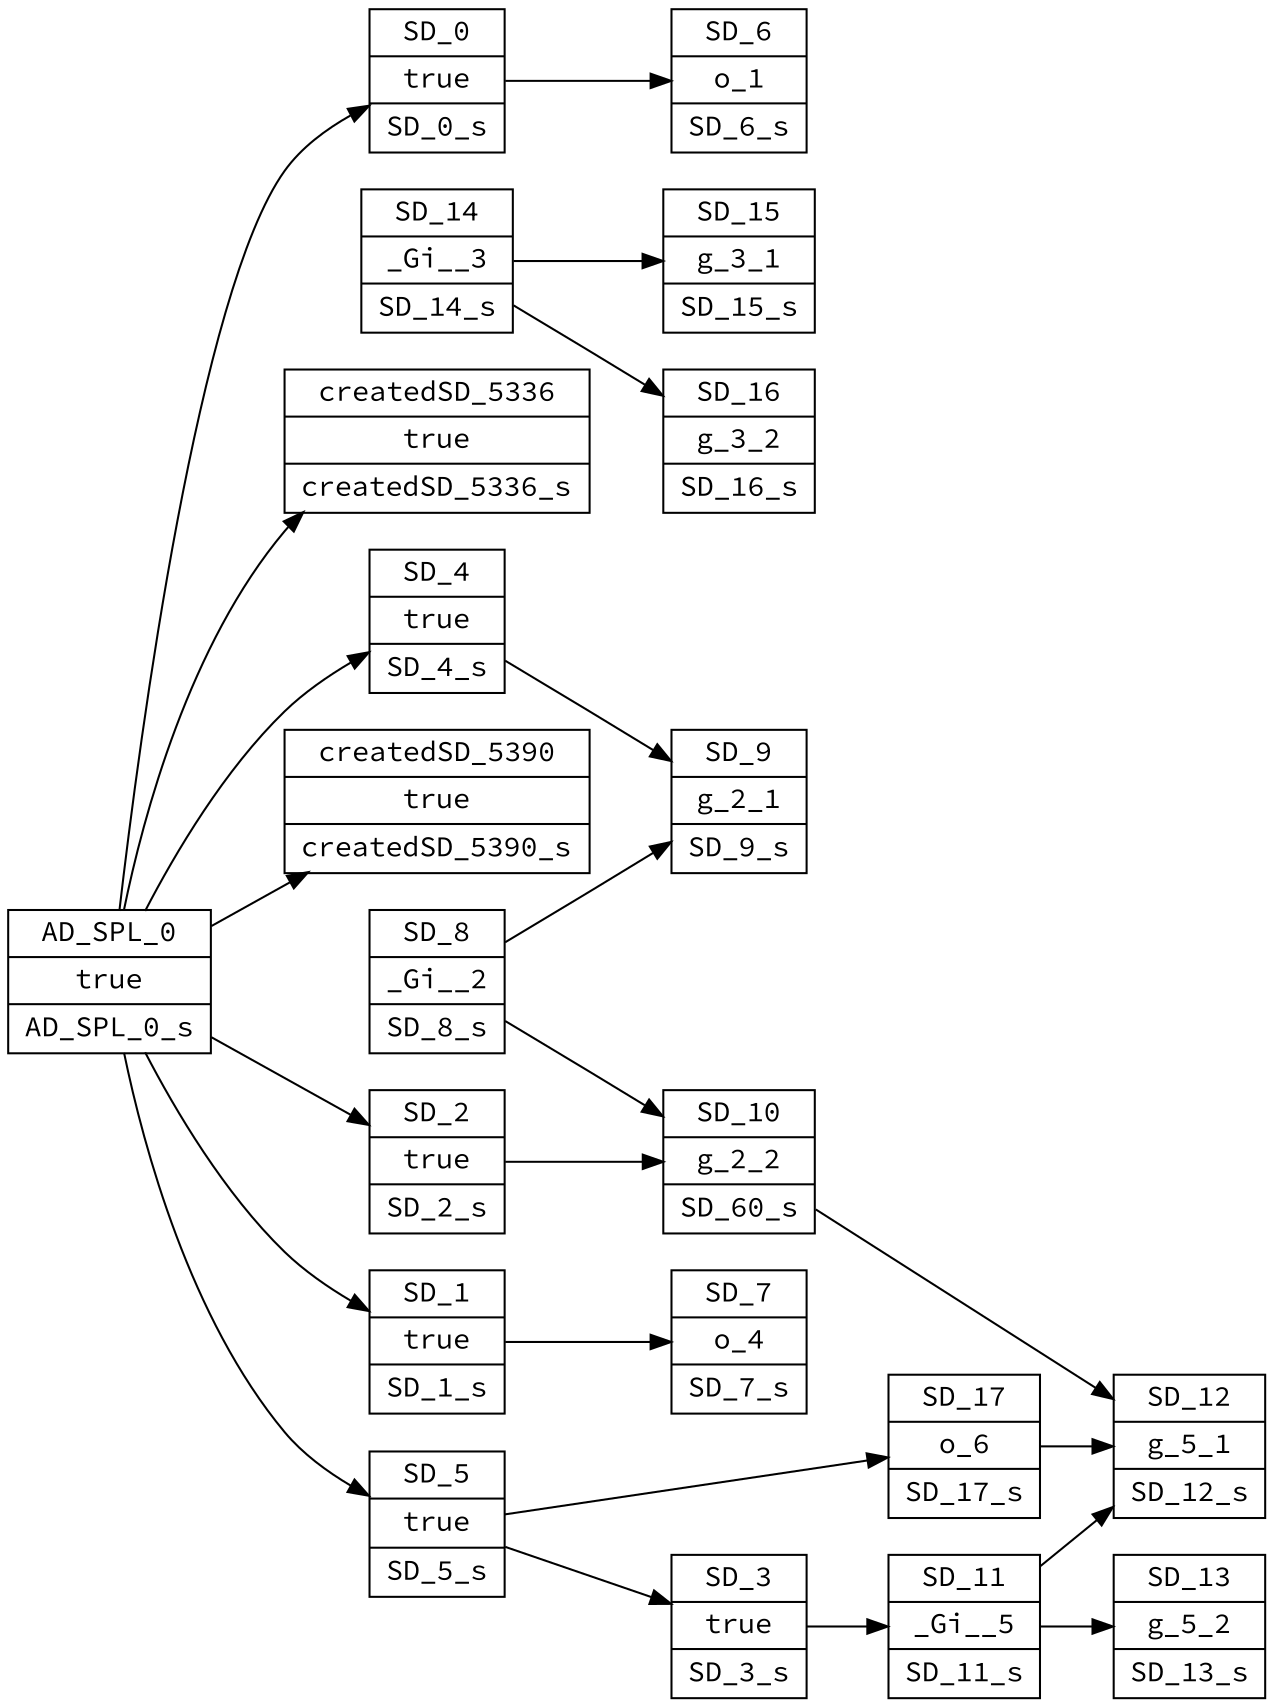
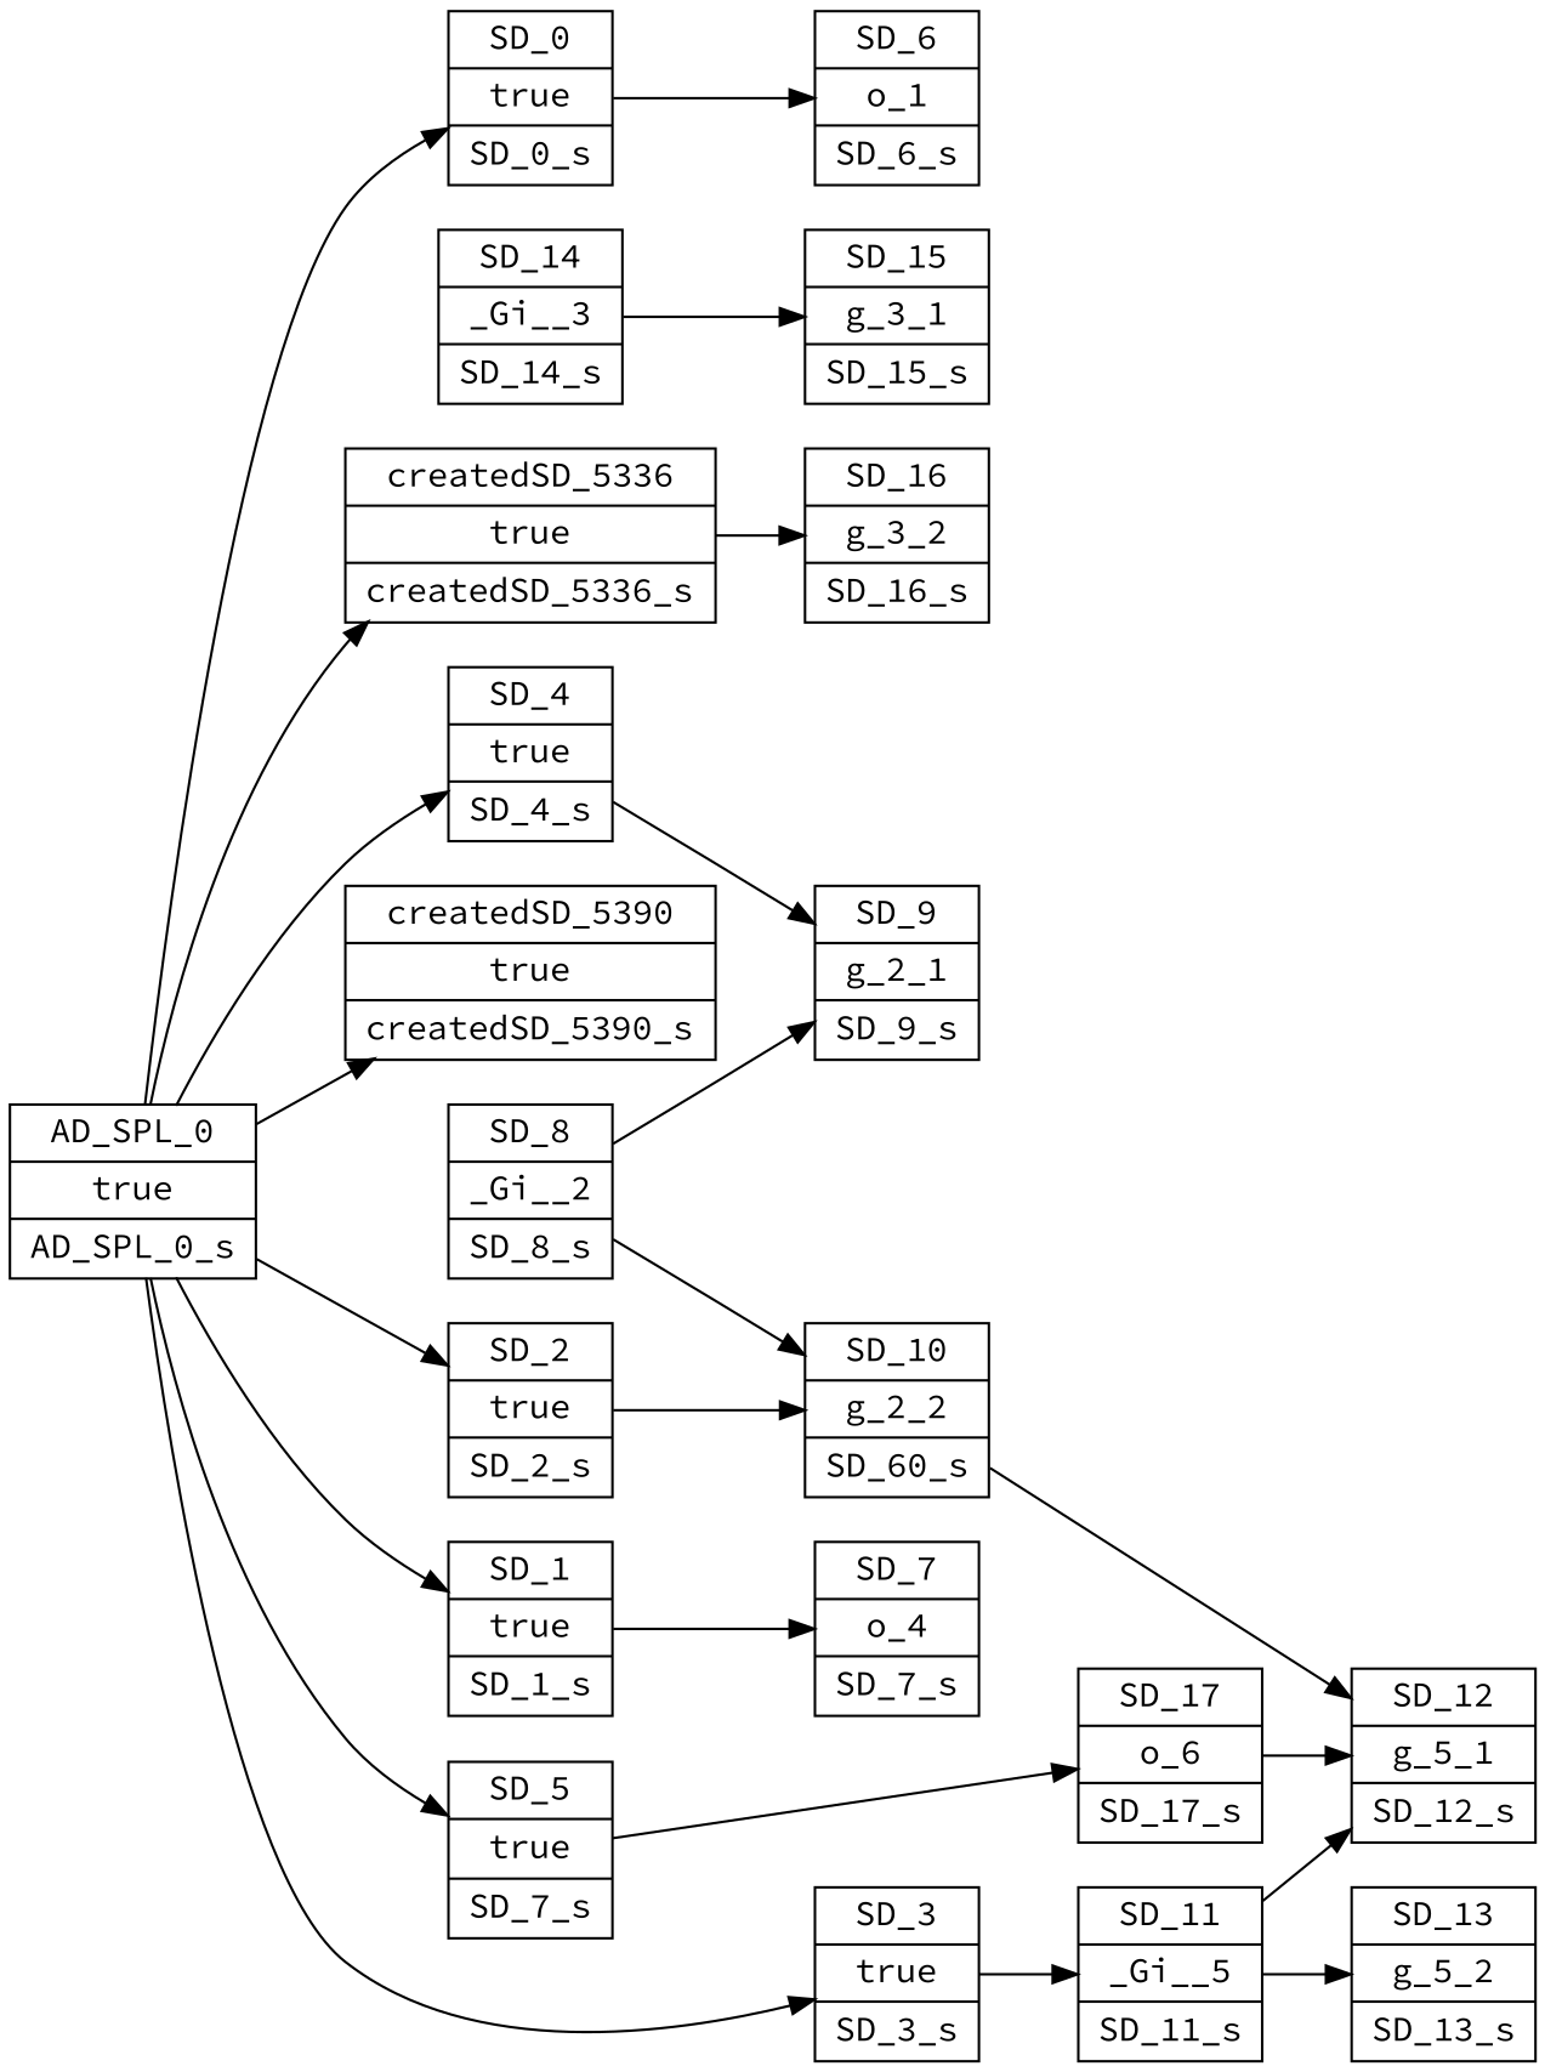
  digraph {
    fontname="Source Code Pro"
    rankdir=LR
    node [fontname="Source Code Pro" shape=record]
    edge [fontname="Source Code Pro"]
    n1 [label="{{AD_SPL_0|true|AD_SPL_0_s}}"]
    n2 [label="{{createdSD_5336|true|createdSD_5336_s}}"]
    n3 [label="{{createdSD_5390|true|createdSD_5390_s}}"]
    n4 [label="{{SD_1|true|SD_1_s}}"]
-   n5 [label="{{SD_5|true|SD_5_s}}"]
+   n5 [label="{{SD_5|true|SD_7_s}}"]
    n6 [label="{{SD_3|true|SD_3_s}}"]
    n7 [label="{{SD_2|true|SD_2_s}}"]
    n8 [label="{{SD_0|true|SD_0_s}}"]
    n9 [label="{{SD_4|true|SD_4_s}}"]
    n10 [label="{{SD_7|o_4|SD_7_s}}"]
    n11 [label="{{SD_17|o_6|SD_17_s}}"]
    n12 [label="{{SD_11|_Gi__5|SD_11_s}}"]
    n13 [label="{{SD_10|g_2_2|SD_60_s}}"]
    n14 [label="{{SD_6|o_1|SD_6_s}}"]
    n15 [label="{{SD_9|g_2_1|SD_9_s}}"]
    n16 [label="{{SD_12|g_5_1|SD_12_s}}"]
    n17 [label="{{SD_13|g_5_2|SD_13_s}}"]
    n18 [label="{{SD_8|_Gi__2|SD_8_s}}"]
    n19 [label="{{SD_14|_Gi__3|SD_14_s}}"]
    n20 [label="{{SD_15|g_3_1|SD_15_s}}"]
    n21 [label="{{SD_16|g_3_2|SD_16_s}}"]
    n1 -> n2
    n1 -> n3
    n1 -> n4
    n1 -> n5
-   n5 -> n6
+   n1 -> n6
    n1 -> n7
    n1 -> n8
    n1 -> n9
    n4 -> n10
    n5 -> n11
    n6 -> n12
    n7 -> n13
    n8 -> n14
    n9 -> n15
    n11 -> n16
    n12 -> n16
    n12 -> n17
    n13 -> n16
    n18 -> n13
    n18 -> n15
    n19 -> n20
-   n19 -> n21
+   n2 -> n21
  }
